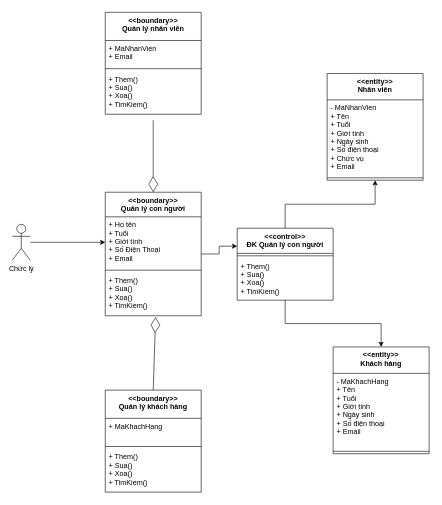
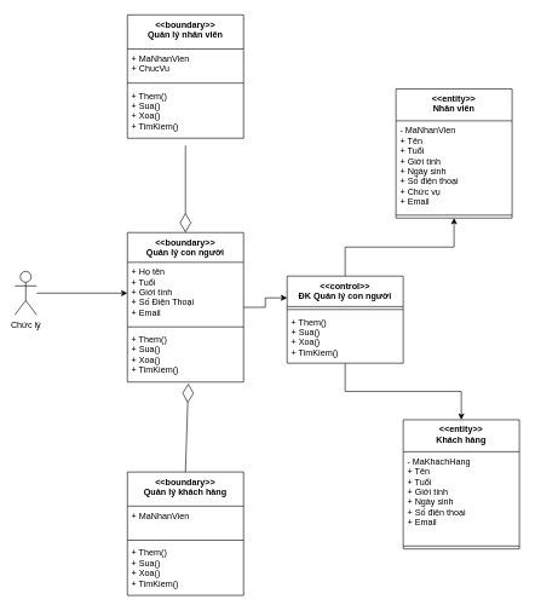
  <mxCell id="0" />
  <mxCell id="1" parent="0" />
  <mxCell id="2" value="" style="edgeStyle=orthogonalEdgeStyle;rounded=0;orthogonalLoop=1;jettySize=auto;html=1;entryX=0;entryY=0.5;entryDx=0;entryDy=0;" edge="1" parent="1" source="3" target="6"><mxGeometry relative="1" as="geometry"><mxPoint x="130" y="330" as="targetPoint" /></mxGeometry></mxCell>
  <mxCell id="3" value="Chức lý" style="shape=umlActor;verticalLabelPosition=bottom;labelBackgroundColor=#ffffff;verticalAlign=top;html=1;outlineConnect=0;" vertex="1" parent="1"><mxGeometry x="20" y="373.5" width="30" height="60" as="geometry" /></mxCell>
  <mxCell id="4" value="" style="edgeStyle=orthogonalEdgeStyle;rounded=0;orthogonalLoop=1;jettySize=auto;html=1;entryX=0;entryY=0.25;entryDx=0;entryDy=0;" edge="1" parent="1" source="5" target="18"><mxGeometry relative="1" as="geometry"><mxPoint x="415" y="423" as="targetPoint" /></mxGeometry></mxCell>
  <mxCell id="5" value="&lt;&lt;boundary&gt;&gt;&#10;Quản lý con người&#10;" style="swimlane;fontStyle=1;align=center;verticalAlign=top;childLayout=stackLayout;horizontal=1;startSize=41;horizontalStack=0;resizeParent=1;resizeParentMax=0;resizeLast=0;collapsible=1;marginBottom=0;" vertex="1" parent="1"><mxGeometry x="175" y="320" width="160" height="206" as="geometry" /></mxCell>
  <mxCell id="6" value="+ Họ tên&#10;+ Tuổi&#10;+ Giới tính&#10;+ Số Điện Thoại&#10;+ Email&#10;" style="text;strokeColor=none;fillColor=none;align=left;verticalAlign=top;spacingLeft=4;spacingRight=4;overflow=hidden;rotatable=0;points=[[0,0.5],[1,0.5]];portConstraint=eastwest;" vertex="1" parent="5"><mxGeometry y="41" width="160" height="85" as="geometry" /></mxCell>
  <mxCell id="7" value="" style="line;strokeWidth=1;fillColor=none;align=left;verticalAlign=middle;spacingTop=-1;spacingLeft=3;spacingRight=3;rotatable=0;labelPosition=right;points=[];portConstraint=eastwest;" vertex="1" parent="5"><mxGeometry y="126" width="160" height="8" as="geometry" /></mxCell>
  <mxCell id="8" value="+ Them()&#10;+ Sua()&#10;+ Xoa()&#10;+ TimKiem()&#10;" style="text;strokeColor=none;fillColor=none;align=left;verticalAlign=top;spacingLeft=4;spacingRight=4;overflow=hidden;rotatable=0;points=[[0,0.5],[1,0.5]];portConstraint=eastwest;" vertex="1" parent="5"><mxGeometry y="134" width="160" height="72" as="geometry" /></mxCell>
  <mxCell id="9" value="&lt;&lt;boundary&gt;&gt;&#10;Quản lý nhân viên&#10;" style="swimlane;fontStyle=1;align=center;verticalAlign=top;childLayout=stackLayout;horizontal=1;startSize=47;horizontalStack=0;resizeParent=1;resizeParentMax=0;resizeLast=0;collapsible=1;marginBottom=0;" vertex="1" parent="1"><mxGeometry x="175" y="20" width="160" height="170" as="geometry" /></mxCell>
- <mxCell id="10" value="+ MaNhanVien&#10;+ Email&#10;" style="text;strokeColor=none;fillColor=none;align=left;verticalAlign=top;spacingLeft=4;spacingRight=4;overflow=hidden;rotatable=0;points=[[0,0.5],[1,0.5]];portConstraint=eastwest;" vertex="1" parent="9"><mxGeometry y="47" width="160" height="43" as="geometry" /></mxCell>
+ <mxCell id="10" value="+ MaNhanVien&#10;+ ChucVu&#10;" style="text;strokeColor=none;fillColor=none;align=left;verticalAlign=top;spacingLeft=4;spacingRight=4;overflow=hidden;rotatable=0;points=[[0,0.5],[1,0.5]];portConstraint=eastwest;" vertex="1" parent="9"><mxGeometry y="47" width="160" height="43" as="geometry" /></mxCell>
  <mxCell id="11" value="" style="line;strokeWidth=1;fillColor=none;align=left;verticalAlign=middle;spacingTop=-1;spacingLeft=3;spacingRight=3;rotatable=0;labelPosition=right;points=[];portConstraint=eastwest;" vertex="1" parent="9"><mxGeometry y="90" width="160" height="8" as="geometry" /></mxCell>
  <mxCell id="12" value="+ Them()&#10;+ Sua()&#10;+ Xoa()&#10;+ TimKiem()&#10;&#10;" style="text;strokeColor=none;fillColor=none;align=left;verticalAlign=top;spacingLeft=4;spacingRight=4;overflow=hidden;rotatable=0;points=[[0,0.5],[1,0.5]];portConstraint=eastwest;" vertex="1" parent="9"><mxGeometry y="98" width="160" height="72" as="geometry" /></mxCell>
  <mxCell id="13" value="&lt;&lt;boundary&gt;&gt;&#10;Quản lý khách hàng&#10;" style="swimlane;fontStyle=1;align=center;verticalAlign=top;childLayout=stackLayout;horizontal=1;startSize=47;horizontalStack=0;resizeParent=1;resizeParentMax=0;resizeLast=0;collapsible=1;marginBottom=0;" vertex="1" parent="1"><mxGeometry x="175" y="650" width="160" height="170" as="geometry" /></mxCell>
- <mxCell id="14" value="+ MaKhachHang&#10;&#10;" style="text;strokeColor=none;fillColor=none;align=left;verticalAlign=top;spacingLeft=4;spacingRight=4;overflow=hidden;rotatable=0;points=[[0,0.5],[1,0.5]];portConstraint=eastwest;" vertex="1" parent="13"><mxGeometry y="47" width="160" height="43" as="geometry" /></mxCell>
+ <mxCell id="14" value="+ MaNhanVien&#10;&#10;" style="text;strokeColor=none;fillColor=none;align=left;verticalAlign=top;spacingLeft=4;spacingRight=4;overflow=hidden;rotatable=0;points=[[0,0.5],[1,0.5]];portConstraint=eastwest;" vertex="1" parent="13"><mxGeometry y="47" width="160" height="43" as="geometry" /></mxCell>
  <mxCell id="15" value="" style="line;strokeWidth=1;fillColor=none;align=left;verticalAlign=middle;spacingTop=-1;spacingLeft=3;spacingRight=3;rotatable=0;labelPosition=right;points=[];portConstraint=eastwest;" vertex="1" parent="13"><mxGeometry y="90" width="160" height="8" as="geometry" /></mxCell>
  <mxCell id="16" value="+ Them()&#10;+ Sua()&#10;+ Xoa()&#10;+ TimKiem()&#10;&#10;" style="text;strokeColor=none;fillColor=none;align=left;verticalAlign=top;spacingLeft=4;spacingRight=4;overflow=hidden;rotatable=0;points=[[0,0.5],[1,0.5]];portConstraint=eastwest;" vertex="1" parent="13"><mxGeometry y="98" width="160" height="72" as="geometry" /></mxCell>
  <mxCell id="17" value="" style="edgeStyle=orthogonalEdgeStyle;rounded=0;orthogonalLoop=1;jettySize=auto;html=1;entryX=0.5;entryY=0;entryDx=0;entryDy=0;" edge="1" parent="1" source="18" target="21"><mxGeometry relative="1" as="geometry"><mxPoint x="635" y="405" as="targetPoint" /></mxGeometry></mxCell>
  <mxCell id="18" value="&lt;&lt;control&gt;&gt;&#10;ĐK Quản lý con người&#10;" style="swimlane;fontStyle=1;align=center;verticalAlign=top;childLayout=stackLayout;horizontal=1;startSize=42;horizontalStack=0;resizeParent=1;resizeParentMax=0;resizeLast=0;collapsible=1;marginBottom=0;" vertex="1" parent="1"><mxGeometry x="395" y="380" width="160" height="120" as="geometry" /></mxCell>
  <mxCell id="19" value="" style="line;strokeWidth=1;fillColor=none;align=left;verticalAlign=middle;spacingTop=-1;spacingLeft=3;spacingRight=3;rotatable=0;labelPosition=right;points=[];portConstraint=eastwest;" vertex="1" parent="18"><mxGeometry y="42" width="160" height="8" as="geometry" /></mxCell>
  <mxCell id="20" value="+ Them()&#10;+ Sua()&#10;+ Xoa()&#10;+ TimKiem()&#10;&#10;" style="text;strokeColor=none;fillColor=none;align=left;verticalAlign=top;spacingLeft=4;spacingRight=4;overflow=hidden;rotatable=0;points=[[0,0.5],[1,0.5]];portConstraint=eastwest;" vertex="1" parent="18"><mxGeometry y="50" width="160" height="70" as="geometry" /></mxCell>
  <mxCell id="21" value="&lt;&lt;entity&gt;&gt;&#10;Khách hàng&#10;" style="swimlane;fontStyle=1;align=center;verticalAlign=top;childLayout=stackLayout;horizontal=1;startSize=44;horizontalStack=0;resizeParent=1;resizeParentMax=0;resizeLast=0;collapsible=1;marginBottom=0;" vertex="1" parent="1"><mxGeometry x="555" y="578" width="160" height="178" as="geometry" /></mxCell>
  <mxCell id="22" value="- MaKhachHang&#10;+ Tên&#10;+ Tuổi&#10;+ Giới tính&#10;+ Ngày sinh&#10;+ Số điện thoại&#10;+ Email&#10;" style="text;strokeColor=none;fillColor=none;align=left;verticalAlign=top;spacingLeft=4;spacingRight=4;overflow=hidden;rotatable=0;points=[[0,0.5],[1,0.5]];portConstraint=eastwest;" vertex="1" parent="21"><mxGeometry y="44" width="160" height="126" as="geometry" /></mxCell>
  <mxCell id="23" value="" style="line;strokeWidth=1;fillColor=none;align=left;verticalAlign=middle;spacingTop=-1;spacingLeft=3;spacingRight=3;rotatable=0;labelPosition=right;points=[];portConstraint=eastwest;" vertex="1" parent="21"><mxGeometry y="170" width="160" height="8" as="geometry" /></mxCell>
  <mxCell id="24" value="" style="endArrow=diamondThin;endFill=0;endSize=24;html=1;exitX=0.5;exitY=1.139;exitDx=0;exitDy=0;exitPerimeter=0;entryX=0.5;entryY=0;entryDx=0;entryDy=0;" edge="1" parent="1" source="12" target="5"><mxGeometry width="160" relative="1" as="geometry"><mxPoint x="5" y="480" as="sourcePoint" /><mxPoint x="165" y="480" as="targetPoint" /></mxGeometry></mxCell>
  <mxCell id="25" value="" style="endArrow=diamondThin;endFill=0;endSize=24;html=1;entryX=0.525;entryY=1.028;entryDx=0;entryDy=0;entryPerimeter=0;exitX=0.5;exitY=0;exitDx=0;exitDy=0;" edge="1" parent="1" source="13" target="8"><mxGeometry width="160" relative="1" as="geometry"><mxPoint x="-5" y="570" as="sourcePoint" /><mxPoint x="155" y="570" as="targetPoint" /></mxGeometry></mxCell>
  <mxCell id="26" value="&lt;&lt;entity&gt;&gt;&#10;Nhân viên&#10;" style="swimlane;fontStyle=1;align=center;verticalAlign=top;childLayout=stackLayout;horizontal=1;startSize=44;horizontalStack=0;resizeParent=1;resizeParentMax=0;resizeLast=0;collapsible=1;marginBottom=0;" vertex="1" parent="1"><mxGeometry x="545" y="122" width="160" height="178" as="geometry" /></mxCell>
  <mxCell id="27" value="- MaNhanVien&#10;+ Tên&#10;+ Tuổi&#10;+ Giới tính&#10;+ Ngày sinh&#10;+ Số điện thoại&#10;+ Chức vụ&#10;+ Email&#10;" style="text;strokeColor=none;fillColor=none;align=left;verticalAlign=top;spacingLeft=4;spacingRight=4;overflow=hidden;rotatable=0;points=[[0,0.5],[1,0.5]];portConstraint=eastwest;" vertex="1" parent="26"><mxGeometry y="44" width="160" height="126" as="geometry" /></mxCell>
  <mxCell id="28" value="" style="line;strokeWidth=1;fillColor=none;align=left;verticalAlign=middle;spacingTop=-1;spacingLeft=3;spacingRight=3;rotatable=0;labelPosition=right;points=[];portConstraint=eastwest;" vertex="1" parent="26"><mxGeometry y="170" width="160" height="8" as="geometry" /></mxCell>
  <mxCell id="29" value="" style="edgeStyle=orthogonalEdgeStyle;rounded=0;orthogonalLoop=1;jettySize=auto;html=1;" edge="1" parent="1" source="18" target="26"><mxGeometry relative="1" as="geometry"><mxPoint x="555" y="440" as="sourcePoint" /><mxPoint x="645" y="200" as="targetPoint" /></mxGeometry></mxCell>
